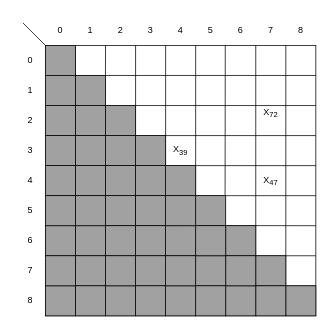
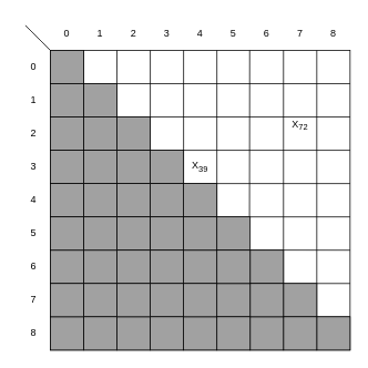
  <mxCell id="0" />
  <mxCell id="1" parent="0" />
  <mxCell id="2" value="" style="rounded=0;whiteSpace=wrap;html=1;" parent="1" vertex="1"><mxGeometry x="60" y="60" width="360" height="360" as="geometry" /></mxCell>
  <mxCell id="3" value="" style="endArrow=none;html=1;entryX=1;entryY=1;entryDx=0;entryDy=0;" parent="1" edge="1"><mxGeometry width="50" height="50" relative="1" as="geometry"><mxPoint x="139" y="420" as="sourcePoint" /><mxPoint x="140" y="60" as="targetPoint" /></mxGeometry></mxCell>
  <mxCell id="4" value="" style="endArrow=none;html=1;" parent="1" edge="1"><mxGeometry width="50" height="50" relative="1" as="geometry"><mxPoint x="220" y="420" as="sourcePoint" /><mxPoint x="220" y="60" as="targetPoint" /></mxGeometry></mxCell>
  <mxCell id="5" value="" style="endArrow=none;html=1;" parent="1" edge="1"><mxGeometry width="50" height="50" relative="1" as="geometry"><mxPoint x="299" y="420" as="sourcePoint" /><mxPoint x="299.41" y="60" as="targetPoint" /></mxGeometry></mxCell>
  <mxCell id="6" value="" style="endArrow=none;html=1;" parent="1" edge="1"><mxGeometry width="50" height="50" relative="1" as="geometry"><mxPoint x="380" y="420" as="sourcePoint" /><mxPoint x="380" y="60" as="targetPoint" /></mxGeometry></mxCell>
  <mxCell id="7" value="" style="endArrow=none;html=1;" parent="1" edge="1"><mxGeometry width="50" height="50" relative="1" as="geometry"><mxPoint x="420" y="140" as="sourcePoint" /><mxPoint x="60" y="140" as="targetPoint" /></mxGeometry></mxCell>
  <mxCell id="8" value="" style="endArrow=none;html=1;" parent="1" edge="1"><mxGeometry width="50" height="50" relative="1" as="geometry"><mxPoint x="420" y="220" as="sourcePoint" /><mxPoint x="60" y="220" as="targetPoint" /></mxGeometry></mxCell>
  <mxCell id="9" value="" style="endArrow=none;html=1;" parent="1" edge="1"><mxGeometry width="50" height="50" relative="1" as="geometry"><mxPoint x="420" y="300" as="sourcePoint" /><mxPoint x="60" y="299.5" as="targetPoint" /></mxGeometry></mxCell>
  <mxCell id="10" value="" style="endArrow=none;html=1;" parent="1" edge="1"><mxGeometry width="50" height="50" relative="1" as="geometry"><mxPoint x="420" y="380" as="sourcePoint" /><mxPoint x="60" y="380" as="targetPoint" /></mxGeometry></mxCell>
  <mxCell id="11" value="" style="endArrow=none;html=1;" parent="1" edge="1"><mxGeometry width="50" height="50" relative="1" as="geometry"><mxPoint x="100" y="420" as="sourcePoint" /><mxPoint x="100" y="60" as="targetPoint" /></mxGeometry></mxCell>
  <mxCell id="12" value="" style="endArrow=none;html=1;" parent="1" edge="1"><mxGeometry width="50" height="50" relative="1" as="geometry"><mxPoint x="180" y="420" as="sourcePoint" /><mxPoint x="180" y="60" as="targetPoint" /></mxGeometry></mxCell>
  <mxCell id="13" value="" style="endArrow=none;html=1;" parent="1" edge="1"><mxGeometry width="50" height="50" relative="1" as="geometry"><mxPoint x="260" y="420" as="sourcePoint" /><mxPoint x="260" y="60" as="targetPoint" /></mxGeometry></mxCell>
  <mxCell id="14" value="" style="endArrow=none;html=1;" parent="1" edge="1"><mxGeometry width="50" height="50" relative="1" as="geometry"><mxPoint x="340" y="420" as="sourcePoint" /><mxPoint x="340" y="60" as="targetPoint" /></mxGeometry></mxCell>
  <mxCell id="15" value="" style="endArrow=none;html=1;" parent="1" edge="1"><mxGeometry width="50" height="50" relative="1" as="geometry"><mxPoint x="420" y="100" as="sourcePoint" /><mxPoint x="60" y="100" as="targetPoint" /></mxGeometry></mxCell>
  <mxCell id="16" value="" style="endArrow=none;html=1;" parent="1" edge="1"><mxGeometry width="50" height="50" relative="1" as="geometry"><mxPoint x="420" y="180" as="sourcePoint" /><mxPoint x="60" y="180" as="targetPoint" /></mxGeometry></mxCell>
  <mxCell id="17" value="" style="endArrow=none;html=1;" parent="1" edge="1"><mxGeometry width="50" height="50" relative="1" as="geometry"><mxPoint x="420" y="260" as="sourcePoint" /><mxPoint x="60" y="260" as="targetPoint" /></mxGeometry></mxCell>
  <mxCell id="18" value="" style="endArrow=none;html=1;" parent="1" edge="1"><mxGeometry width="50" height="50" relative="1" as="geometry"><mxPoint x="420" y="340" as="sourcePoint" /><mxPoint x="60" y="340" as="targetPoint" /></mxGeometry></mxCell>
  <mxCell id="19" value="" style="endArrow=none;html=1;entryX=0;entryY=0;entryDx=0;entryDy=0;" parent="1" target="2" edge="1"><mxGeometry width="50" height="50" relative="1" as="geometry"><mxPoint x="30" y="30" as="sourcePoint" /><mxPoint x="240" y="250" as="targetPoint" /></mxGeometry></mxCell>
  <mxCell id="20" value="1" style="text;html=1;strokeColor=none;fillColor=none;align=center;verticalAlign=middle;whiteSpace=wrap;rounded=0;" parent="1" vertex="1"><mxGeometry x="20" y="100" width="40" height="40" as="geometry" /></mxCell>
  <mxCell id="21" value="2" style="text;html=1;strokeColor=none;fillColor=none;align=center;verticalAlign=middle;whiteSpace=wrap;rounded=0;" parent="1" vertex="1"><mxGeometry x="20" y="140" width="40" height="40" as="geometry" /></mxCell>
  <mxCell id="22" value="3" style="text;html=1;strokeColor=none;fillColor=none;align=center;verticalAlign=middle;whiteSpace=wrap;rounded=0;" parent="1" vertex="1"><mxGeometry x="20" y="180" width="40" height="40" as="geometry" /></mxCell>
  <mxCell id="23" value="4" style="text;html=1;strokeColor=none;fillColor=none;align=center;verticalAlign=middle;whiteSpace=wrap;rounded=0;" parent="1" vertex="1"><mxGeometry x="20" y="220" width="40" height="40" as="geometry" /></mxCell>
  <mxCell id="24" value="5" style="text;html=1;strokeColor=none;fillColor=none;align=center;verticalAlign=middle;whiteSpace=wrap;rounded=0;" parent="1" vertex="1"><mxGeometry x="20" y="260" width="40" height="40" as="geometry" /></mxCell>
  <mxCell id="25" value="6" style="text;html=1;strokeColor=none;fillColor=none;align=center;verticalAlign=middle;whiteSpace=wrap;rounded=0;" parent="1" vertex="1"><mxGeometry x="20" y="300" width="40" height="40" as="geometry" /></mxCell>
  <mxCell id="26" value="7" style="text;html=1;strokeColor=none;fillColor=none;align=center;verticalAlign=middle;whiteSpace=wrap;rounded=0;" parent="1" vertex="1"><mxGeometry x="20" y="340" width="40" height="40" as="geometry" /></mxCell>
  <mxCell id="27" value="8" style="text;html=1;strokeColor=none;fillColor=none;align=center;verticalAlign=middle;whiteSpace=wrap;rounded=0;" parent="1" vertex="1"><mxGeometry x="20" y="380" width="40" height="40" as="geometry" /></mxCell>
  <mxCell id="28" value="&lt;div&gt;0&lt;/div&gt;" style="text;html=1;strokeColor=none;fillColor=none;align=center;verticalAlign=middle;whiteSpace=wrap;rounded=0;" parent="1" vertex="1"><mxGeometry x="20" y="60" width="40" height="40" as="geometry" /></mxCell>
  <mxCell id="29" value="X&lt;sub&gt;39&lt;/sub&gt;" style="text;html=1;strokeColor=none;fillColor=none;align=center;verticalAlign=middle;whiteSpace=wrap;rounded=0;" parent="1" vertex="1"><mxGeometry x="220" y="180" width="40" height="40" as="geometry" /></mxCell>
- <mxCell id="30" value="X&lt;sub&gt;47&lt;/sub&gt;" style="text;html=1;strokeColor=none;fillColor=none;align=center;verticalAlign=middle;whiteSpace=wrap;rounded=0;" parent="1" vertex="1"><mxGeometry x="340" y="220" width="40" height="40" as="geometry" /></mxCell>
  <mxCell id="31" value="" style="rounded=0;whiteSpace=wrap;html=1;fillColor=#A1A1A1;" parent="1" vertex="1"><mxGeometry x="60" y="60" width="40" height="40" as="geometry" /></mxCell>
  <mxCell id="32" value="" style="rounded=0;whiteSpace=wrap;html=1;fillColor=#A1A1A1;" parent="1" vertex="1"><mxGeometry x="60" y="100" width="40" height="40" as="geometry" /></mxCell>
  <mxCell id="33" value="" style="rounded=0;whiteSpace=wrap;html=1;fillColor=#A1A1A1;" parent="1" vertex="1"><mxGeometry x="100" y="100" width="40" height="40" as="geometry" /></mxCell>
  <mxCell id="34" value="" style="rounded=0;whiteSpace=wrap;html=1;fillColor=#A1A1A1;" parent="1" vertex="1"><mxGeometry x="140" y="140" width="40" height="40" as="geometry" /></mxCell>
  <mxCell id="35" value="" style="rounded=0;whiteSpace=wrap;html=1;fillColor=#A1A1A1;" parent="1" vertex="1"><mxGeometry x="180" y="180" width="40" height="40" as="geometry" /></mxCell>
  <mxCell id="36" value="" style="rounded=0;whiteSpace=wrap;html=1;fillColor=#A1A1A1;" parent="1" vertex="1"><mxGeometry x="220" y="220" width="40" height="40" as="geometry" /></mxCell>
  <mxCell id="37" value="" style="rounded=0;whiteSpace=wrap;html=1;fillColor=#A1A1A1;" parent="1" vertex="1"><mxGeometry x="260" y="260" width="40" height="40" as="geometry" /></mxCell>
  <mxCell id="38" value="" style="rounded=0;whiteSpace=wrap;html=1;fillColor=#A1A1A1;" parent="1" vertex="1"><mxGeometry x="300" y="300" width="40" height="40" as="geometry" /></mxCell>
  <mxCell id="39" value="" style="rounded=0;whiteSpace=wrap;html=1;fillColor=#A1A1A1;" parent="1" vertex="1"><mxGeometry x="340" y="340" width="40" height="40" as="geometry" /></mxCell>
  <mxCell id="40" value="" style="rounded=0;whiteSpace=wrap;html=1;fillColor=#A1A1A1;" parent="1" vertex="1"><mxGeometry x="380" y="380" width="40" height="40" as="geometry" /></mxCell>
  <mxCell id="41" value="" style="rounded=0;whiteSpace=wrap;html=1;fillColor=#A1A1A1;" parent="1" vertex="1"><mxGeometry x="340" y="380" width="40" height="40" as="geometry" /></mxCell>
  <mxCell id="42" value="" style="rounded=0;whiteSpace=wrap;html=1;fillColor=#A1A1A1;" parent="1" vertex="1"><mxGeometry x="300" y="380" width="40" height="40" as="geometry" /></mxCell>
  <mxCell id="43" value="" style="rounded=0;whiteSpace=wrap;html=1;fillColor=#A1A1A1;" parent="1" vertex="1"><mxGeometry x="300" y="340" width="40" height="40" as="geometry" /></mxCell>
  <mxCell id="44" value="" style="rounded=0;whiteSpace=wrap;html=1;fillColor=#A1A1A1;" parent="1" vertex="1"><mxGeometry x="260" y="340" width="40" height="40" as="geometry" /></mxCell>
  <mxCell id="45" value="" style="rounded=0;whiteSpace=wrap;html=1;fillColor=#A1A1A1;" parent="1" vertex="1"><mxGeometry x="260" y="380" width="40" height="40" as="geometry" /></mxCell>
  <mxCell id="46" value="" style="rounded=0;whiteSpace=wrap;html=1;fillColor=#A1A1A1;" parent="1" vertex="1"><mxGeometry x="260" y="300" width="40" height="40" as="geometry" /></mxCell>
  <mxCell id="47" value="" style="rounded=0;whiteSpace=wrap;html=1;fillColor=#A1A1A1;" parent="1" vertex="1"><mxGeometry x="220" y="300" width="40" height="40" as="geometry" /></mxCell>
  <mxCell id="48" value="" style="rounded=0;whiteSpace=wrap;html=1;fillColor=#A1A1A1;" parent="1" vertex="1"><mxGeometry x="220" y="260" width="40" height="40" as="geometry" /></mxCell>
  <mxCell id="49" value="" style="rounded=0;whiteSpace=wrap;html=1;fillColor=#A1A1A1;" parent="1" vertex="1"><mxGeometry x="180" y="220" width="40" height="40" as="geometry" /></mxCell>
  <mxCell id="50" value="" style="rounded=0;whiteSpace=wrap;html=1;fillColor=#A1A1A1;" parent="1" vertex="1"><mxGeometry x="140" y="180" width="40" height="40" as="geometry" /></mxCell>
  <mxCell id="51" value="" style="rounded=0;whiteSpace=wrap;html=1;fillColor=#A1A1A1;" parent="1" vertex="1"><mxGeometry x="100" y="140" width="40" height="40" as="geometry" /></mxCell>
  <mxCell id="52" value="" style="rounded=0;whiteSpace=wrap;html=1;fillColor=#A1A1A1;" parent="1" vertex="1"><mxGeometry x="60" y="140" width="40" height="40" as="geometry" /></mxCell>
  <mxCell id="53" value="" style="rounded=0;whiteSpace=wrap;html=1;fillColor=#A1A1A1;" parent="1" vertex="1"><mxGeometry x="60" y="180" width="40" height="40" as="geometry" /></mxCell>
  <mxCell id="54" value="" style="rounded=0;whiteSpace=wrap;html=1;fillColor=#A1A1A1;" parent="1" vertex="1"><mxGeometry x="100" y="180" width="40" height="40" as="geometry" /></mxCell>
  <mxCell id="55" value="" style="rounded=0;whiteSpace=wrap;html=1;fillColor=#A1A1A1;" parent="1" vertex="1"><mxGeometry x="100" y="220" width="40" height="40" as="geometry" /></mxCell>
  <mxCell id="56" value="" style="rounded=0;whiteSpace=wrap;html=1;fillColor=#A1A1A1;" parent="1" vertex="1"><mxGeometry x="140" y="220" width="40" height="40" as="geometry" /></mxCell>
  <mxCell id="57" value="" style="rounded=0;whiteSpace=wrap;html=1;fillColor=#A1A1A1;" parent="1" vertex="1"><mxGeometry x="140" y="260" width="40" height="40" as="geometry" /></mxCell>
  <mxCell id="58" value="" style="rounded=0;whiteSpace=wrap;html=1;fillColor=#A1A1A1;" parent="1" vertex="1"><mxGeometry x="180" y="260" width="40" height="40" as="geometry" /></mxCell>
  <mxCell id="59" value="" style="rounded=0;whiteSpace=wrap;html=1;fillColor=#A1A1A1;" parent="1" vertex="1"><mxGeometry x="180" y="300" width="40" height="40" as="geometry" /></mxCell>
  <mxCell id="60" value="" style="rounded=0;whiteSpace=wrap;html=1;fillColor=#A1A1A1;" parent="1" vertex="1"><mxGeometry x="140" y="300" width="40" height="40" as="geometry" /></mxCell>
  <mxCell id="61" value="" style="rounded=0;whiteSpace=wrap;html=1;fillColor=#A1A1A1;" parent="1" vertex="1"><mxGeometry x="100" y="300" width="40" height="40" as="geometry" /></mxCell>
  <mxCell id="62" value="" style="rounded=0;whiteSpace=wrap;html=1;fillColor=#A1A1A1;" parent="1" vertex="1"><mxGeometry x="60" y="300" width="40" height="40" as="geometry" /></mxCell>
  <mxCell id="63" value="" style="rounded=0;whiteSpace=wrap;html=1;fillColor=#A1A1A1;" parent="1" vertex="1"><mxGeometry x="100" y="260" width="40" height="40" as="geometry" /></mxCell>
  <mxCell id="64" value="" style="rounded=0;whiteSpace=wrap;html=1;fillColor=#A1A1A1;" parent="1" vertex="1"><mxGeometry x="60" y="220" width="40" height="40" as="geometry" /></mxCell>
  <mxCell id="65" value="" style="rounded=0;whiteSpace=wrap;html=1;fillColor=#A1A1A1;" parent="1" vertex="1"><mxGeometry x="60" y="260" width="40" height="40" as="geometry" /></mxCell>
  <mxCell id="66" value="" style="rounded=0;whiteSpace=wrap;html=1;fillColor=#A1A1A1;" parent="1" vertex="1"><mxGeometry x="220" y="380" width="40" height="40" as="geometry" /></mxCell>
  <mxCell id="67" value="" style="rounded=0;whiteSpace=wrap;html=1;fillColor=#A1A1A1;" parent="1" vertex="1"><mxGeometry x="220" y="340" width="40" height="40" as="geometry" /></mxCell>
  <mxCell id="68" value="" style="rounded=0;whiteSpace=wrap;html=1;fillColor=#A1A1A1;" parent="1" vertex="1"><mxGeometry x="180" y="340" width="40" height="40" as="geometry" /></mxCell>
  <mxCell id="69" value="" style="rounded=0;whiteSpace=wrap;html=1;fillColor=#A1A1A1;" parent="1" vertex="1"><mxGeometry x="180" y="380" width="40" height="40" as="geometry" /></mxCell>
  <mxCell id="70" value="" style="rounded=0;whiteSpace=wrap;html=1;fillColor=#A1A1A1;" parent="1" vertex="1"><mxGeometry x="140" y="380" width="40" height="40" as="geometry" /></mxCell>
  <mxCell id="71" value="" style="rounded=0;whiteSpace=wrap;html=1;fillColor=#A1A1A1;" parent="1" vertex="1"><mxGeometry x="140" y="340" width="40" height="40" as="geometry" /></mxCell>
  <mxCell id="72" value="" style="rounded=0;whiteSpace=wrap;html=1;fillColor=#A1A1A1;" parent="1" vertex="1"><mxGeometry x="100" y="340" width="40" height="40" as="geometry" /></mxCell>
  <mxCell id="73" value="" style="rounded=0;whiteSpace=wrap;html=1;fillColor=#A1A1A1;" parent="1" vertex="1"><mxGeometry x="100" y="380" width="40" height="40" as="geometry" /></mxCell>
  <mxCell id="74" value="" style="rounded=0;whiteSpace=wrap;html=1;fillColor=#A1A1A1;" parent="1" vertex="1"><mxGeometry x="60" y="380" width="40" height="40" as="geometry" /></mxCell>
  <mxCell id="75" value="" style="rounded=0;whiteSpace=wrap;html=1;fillColor=#A1A1A1;" parent="1" vertex="1"><mxGeometry x="60" y="340" width="40" height="40" as="geometry" /></mxCell>
  <mxCell id="76" value="1" style="text;html=1;strokeColor=none;fillColor=none;align=center;verticalAlign=middle;whiteSpace=wrap;rounded=0;" vertex="1" parent="1"><mxGeometry x="100" y="20" width="40" height="40" as="geometry" /></mxCell>
  <mxCell id="77" value="2" style="text;html=1;strokeColor=none;fillColor=none;align=center;verticalAlign=middle;whiteSpace=wrap;rounded=0;" vertex="1" parent="1"><mxGeometry x="140" y="20" width="40" height="40" as="geometry" /></mxCell>
  <mxCell id="78" value="3" style="text;html=1;strokeColor=none;fillColor=none;align=center;verticalAlign=middle;whiteSpace=wrap;rounded=0;" vertex="1" parent="1"><mxGeometry x="180" y="20" width="40" height="40" as="geometry" /></mxCell>
  <mxCell id="79" value="4" style="text;html=1;strokeColor=none;fillColor=none;align=center;verticalAlign=middle;whiteSpace=wrap;rounded=0;" vertex="1" parent="1"><mxGeometry x="220" y="20" width="40" height="40" as="geometry" /></mxCell>
  <mxCell id="80" value="5" style="text;html=1;strokeColor=none;fillColor=none;align=center;verticalAlign=middle;whiteSpace=wrap;rounded=0;" vertex="1" parent="1"><mxGeometry x="260" y="20" width="40" height="40" as="geometry" /></mxCell>
  <mxCell id="81" value="6" style="text;html=1;strokeColor=none;fillColor=none;align=center;verticalAlign=middle;whiteSpace=wrap;rounded=0;" vertex="1" parent="1"><mxGeometry x="300" y="20" width="40" height="40" as="geometry" /></mxCell>
  <mxCell id="82" value="7" style="text;html=1;strokeColor=none;fillColor=none;align=center;verticalAlign=middle;whiteSpace=wrap;rounded=0;" vertex="1" parent="1"><mxGeometry x="340" y="20" width="40" height="40" as="geometry" /></mxCell>
  <mxCell id="83" value="8" style="text;html=1;strokeColor=none;fillColor=none;align=center;verticalAlign=middle;whiteSpace=wrap;rounded=0;" vertex="1" parent="1"><mxGeometry x="380" y="20" width="40" height="40" as="geometry" /></mxCell>
  <mxCell id="84" value="0" style="text;html=1;strokeColor=none;fillColor=none;align=center;verticalAlign=middle;whiteSpace=wrap;rounded=0;" vertex="1" parent="1"><mxGeometry x="60" y="20" width="40" height="40" as="geometry" /></mxCell>
  <mxCell id="85" value="&lt;div&gt;X&lt;sub&gt;72&lt;/sub&gt;&lt;/div&gt;" style="text;html=1;strokeColor=none;fillColor=none;align=center;verticalAlign=middle;whiteSpace=wrap;rounded=0;" vertex="1" parent="1"><mxGeometry x="340" y="130" width="40" height="40" as="geometry" /></mxCell>
